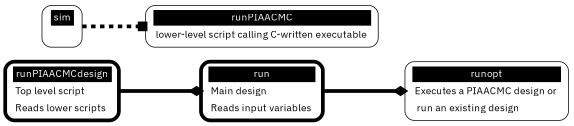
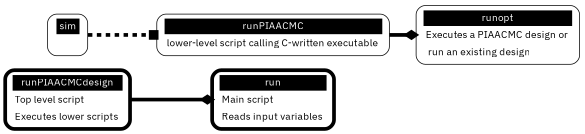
  digraph {
    fontname="IBM Plex Sans"
    fontsize=30
    labelloc=t
    rankdir=LR
    splines=true
    node [fillcolor=white fontname="IBM Plex Sans" penwidth=1 shape=Mrecord style=filled]
    edge [arrowhead=diamond fontcolor=black fontname="IBM Plex Sans" fontsize=28 penwidth=5 style=solid]
-   n1 [label=<<table border="0" cellborder="0" cellpadding="3" bgcolor="white"><tr><td bgcolor="black" align="center" colspan="2"><font color="white">runPIAACMCdesign</font></td></tr>   <tr><td align="left">Top level script</td></tr>   <tr><td align="left">Reads lower scripts</td></tr>   </table>> penwidth=5 style="filled, bold"]
-   n2 [label=<<table border="0" cellborder="0" cellpadding="3" bgcolor="white"><tr><td bgcolor="black" align="center" colspan="2"><font color="white">run</font></td></tr>   <tr><td align="left">Main design</td></tr>   <tr><td align="left">Reads input variables</td></tr>   </table>> penwidth=5 style="filled, bold"]
+   n1 [label=<<table border="0" cellborder="0" cellpadding="3" bgcolor="white"><tr><td bgcolor="black" align="center" colspan="2"><font color="white">runPIAACMCdesign</font></td></tr>   <tr><td align="left">Top level script</td></tr>   <tr><td align="left">Executes lower scripts</td></tr>   </table>> penwidth=5 style="filled, bold"]
+   n2 [label=<<table border="0" cellborder="0" cellpadding="3" bgcolor="white"><tr><td bgcolor="black" align="center" colspan="2"><font color="white">run</font></td></tr>   <tr><td align="left">Main script</td></tr>   <tr><td align="left">Reads input variables</td></tr>   </table>> penwidth=5 style="filled, bold"]
    n3 [label=<<table border="0" cellborder="0" cellpadding="3" bgcolor="white"><tr><td bgcolor="black" align="center" colspan="2"><font color="white">runopt</font></td></tr>   <tr><td align="left">Executes a PIAACMC design or</td></tr>   <tr><td align="left"> run an existing design</td></tr>   </table>>]
    n4 [label=<<table border="0" cellborder="0" cellpadding="3" bgcolor="white"><tr><td bgcolor="black" align="center" colspan="2"><font color="white">sim</font></td></tr>   <tr><td align="left"> </td></tr>   </table>>]
    n5 [label=<<table border="0" cellborder="0" cellpadding="3" bgcolor="white"><tr><td bgcolor="black" align="center" colspan="2"><font color="white">runPIAACMC</font></td></tr>   <tr><td align="left">lower-level script calling C-written executable</td></tr>   </table>>]
    n1 -> n2
-   n2 -> n3
+   n5 -> n3
    n4 -> n5 [arrowhead=box style=dashed]
  }
